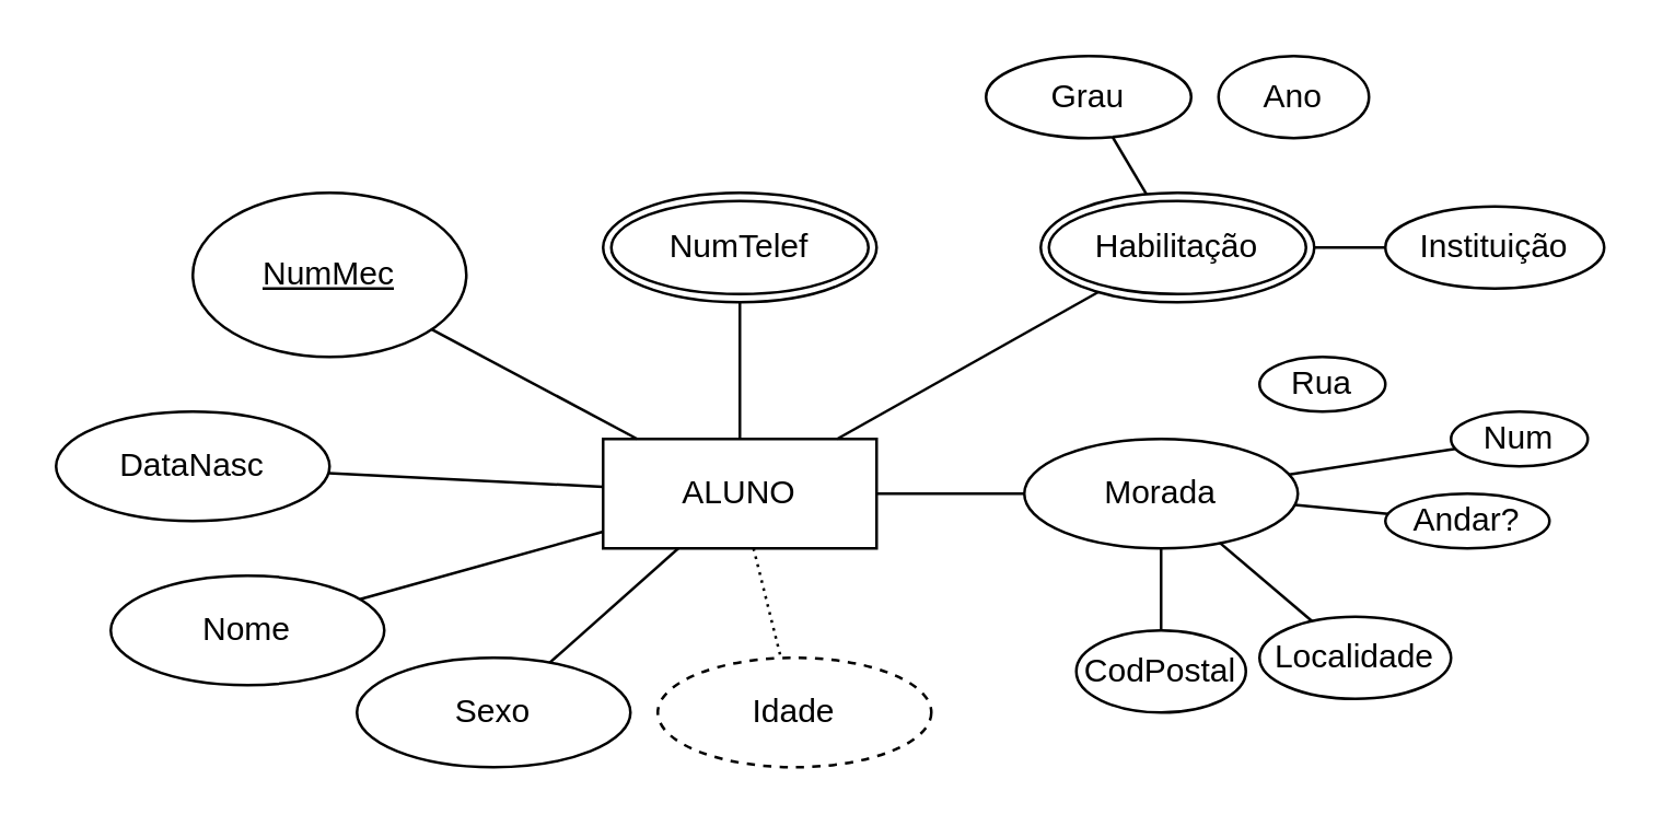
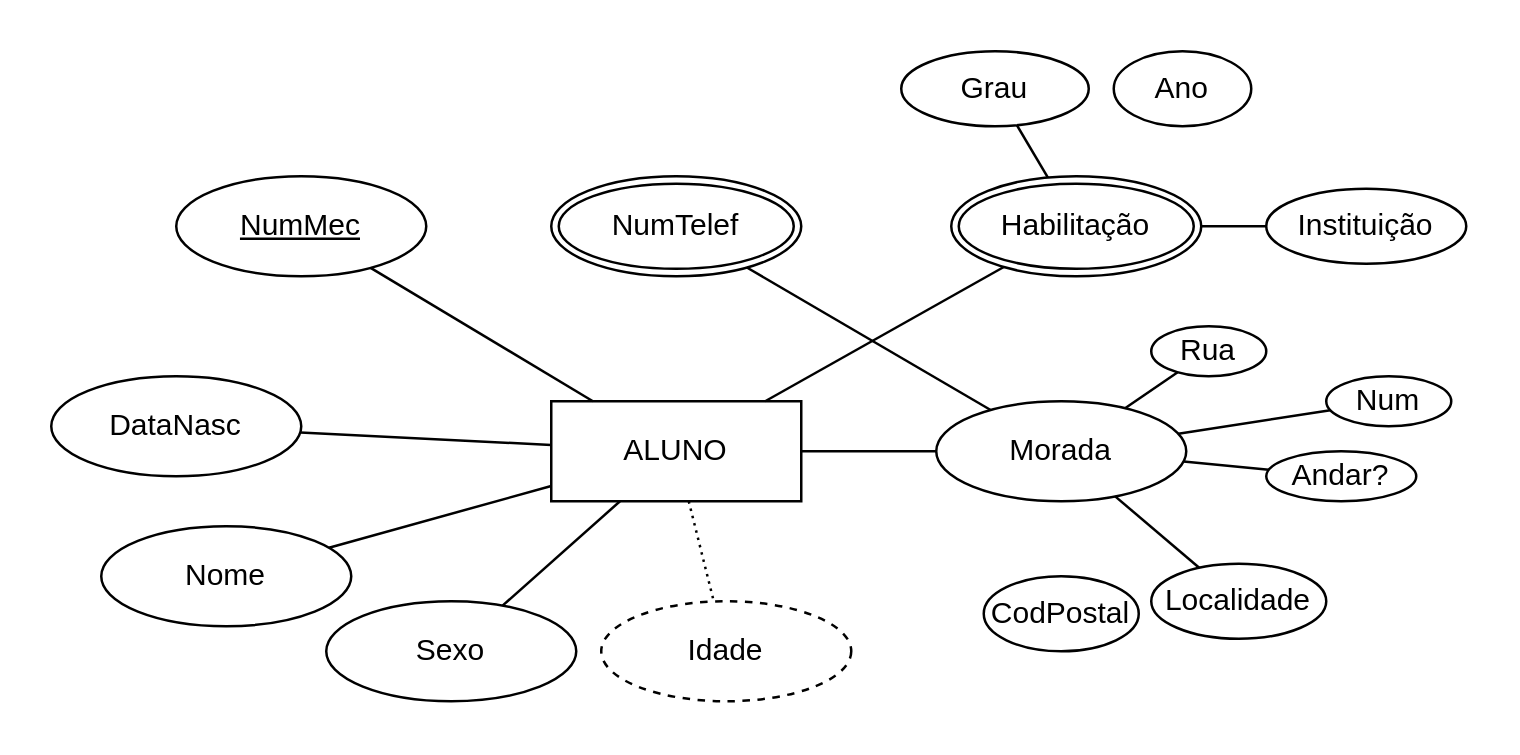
  <mxCell id="0" />
  <mxCell id="1" parent="0" />
  <mxCell id="2" value="ALUNO" style="whiteSpace=wrap;html=1;align=center;" vertex="1" parent="1"><mxGeometry x="220" y="160" width="100" height="40" as="geometry" /></mxCell>
  <mxCell id="3" value="Nome" style="ellipse;whiteSpace=wrap;html=1;align=center;" vertex="1" parent="1"><mxGeometry x="40" y="210" width="100" height="40" as="geometry" /></mxCell>
  <mxCell id="4" value="Sexo" style="ellipse;whiteSpace=wrap;html=1;align=center;" vertex="1" parent="1"><mxGeometry x="130" y="240" width="100" height="40" as="geometry" /></mxCell>
  <mxCell id="5" value="DataNasc" style="ellipse;whiteSpace=wrap;html=1;align=center;" vertex="1" parent="1"><mxGeometry x="20" y="150" width="100" height="40" as="geometry" /></mxCell>
- <mxCell id="6" value="NumMec" style="ellipse;whiteSpace=wrap;html=1;align=center;fontStyle=4;" vertex="1" parent="1"><mxGeometry x="70" y="70" width="100" height="60" as="geometry" /></mxCell>
+ <mxCell id="6" value="NumMec" style="ellipse;whiteSpace=wrap;html=1;align=center;fontStyle=4;" vertex="1" parent="1"><mxGeometry x="70" y="70" width="100" height="40" as="geometry" /></mxCell>
  <mxCell id="7" value="" style="endArrow=none;html=1;rounded=0;" edge="1" parent="1" source="3" target="2"><mxGeometry relative="1" as="geometry"><mxPoint x="250" y="340" as="sourcePoint" /><mxPoint x="410" y="340" as="targetPoint" /></mxGeometry></mxCell>
  <mxCell id="8" value="" style="endArrow=none;html=1;rounded=0;" edge="1" parent="1" source="2" target="4"><mxGeometry relative="1" as="geometry"><mxPoint x="250" y="340" as="sourcePoint" /><mxPoint x="410" y="340" as="targetPoint" /></mxGeometry></mxCell>
  <mxCell id="9" value="" style="endArrow=none;html=1;rounded=0;" edge="1" parent="1" source="2" target="5"><mxGeometry relative="1" as="geometry"><mxPoint x="250" y="340" as="sourcePoint" /><mxPoint x="90" y="210" as="targetPoint" /></mxGeometry></mxCell>
  <mxCell id="10" value="" style="endArrow=none;html=1;rounded=0;" edge="1" parent="1" source="2" target="6"><mxGeometry relative="1" as="geometry"><mxPoint x="250" y="340" as="sourcePoint" /><mxPoint x="410" y="340" as="targetPoint" /></mxGeometry></mxCell>
  <mxCell id="11" value="Idade" style="ellipse;whiteSpace=wrap;html=1;align=center;dashed=1;" vertex="1" parent="1"><mxGeometry x="240" y="240" width="100" height="40" as="geometry" /></mxCell>
  <mxCell id="12" value="" style="endArrow=none;html=1;rounded=0;dashed=1;dashPattern=1 2;" edge="1" parent="1" source="2" target="11"><mxGeometry relative="1" as="geometry"><mxPoint x="250" y="340" as="sourcePoint" /><mxPoint x="410" y="340" as="targetPoint" /></mxGeometry></mxCell>
  <mxCell id="13" value="NumTelef" style="ellipse;shape=doubleEllipse;margin=3;whiteSpace=wrap;html=1;align=center;" vertex="1" parent="1"><mxGeometry x="220" y="70" width="100" height="40" as="geometry" /></mxCell>
  <mxCell id="14" value="Habilitação" style="ellipse;shape=doubleEllipse;margin=3;whiteSpace=wrap;html=1;align=center;" vertex="1" parent="1"><mxGeometry x="380" y="70" width="100" height="40" as="geometry" /></mxCell>
- <mxCell id="15" value="" style="endArrow=none;html=1;rounded=0;" edge="1" parent="1" source="13" target="2"><mxGeometry relative="1" as="geometry"><mxPoint x="270" y="250" as="sourcePoint" /><mxPoint x="430" y="250" as="targetPoint" /></mxGeometry></mxCell>
+ <mxCell id="15" value="" style="endArrow=none;html=1;rounded=0;" edge="1" parent="1" source="13" target="17"><mxGeometry relative="1" as="geometry"><mxPoint x="270" y="250" as="sourcePoint" /><mxPoint x="430" y="250" as="targetPoint" /></mxGeometry></mxCell>
  <mxCell id="16" value="" style="endArrow=none;html=1;rounded=0;" edge="1" parent="1" source="2" target="14"><mxGeometry relative="1" as="geometry"><mxPoint x="270" y="250" as="sourcePoint" /><mxPoint x="430" y="250" as="targetPoint" /></mxGeometry></mxCell>
  <mxCell id="17" value="Morada" style="ellipse;whiteSpace=wrap;html=1;align=center;" vertex="1" parent="1"><mxGeometry x="374" y="160" width="100" height="40" as="geometry" /></mxCell>
  <mxCell id="18" value="" style="endArrow=none;html=1;rounded=0;" edge="1" parent="1" source="2" target="17"><mxGeometry relative="1" as="geometry"><mxPoint x="270" y="250" as="sourcePoint" /><mxPoint x="430" y="250" as="targetPoint" /></mxGeometry></mxCell>
  <mxCell id="19" value="CodPostal" style="ellipse;whiteSpace=wrap;html=1;align=center;" vertex="1" parent="1"><mxGeometry x="393" y="230" width="62" height="30" as="geometry" /></mxCell>
- <mxCell id="20" value="" style="endArrow=none;html=1;rounded=0;" edge="1" parent="1" source="17" target="19"><mxGeometry relative="1" as="geometry"><mxPoint x="270" y="250" as="sourcePoint" /><mxPoint x="430" y="250" as="targetPoint" /></mxGeometry></mxCell>
  <mxCell id="21" value="Localidade" style="ellipse;whiteSpace=wrap;html=1;align=center;" vertex="1" parent="1"><mxGeometry x="460" y="225" width="70" height="30" as="geometry" /></mxCell>
  <mxCell id="22" value="" style="endArrow=none;html=1;rounded=0;" edge="1" parent="1" source="17" target="21"><mxGeometry relative="1" as="geometry"><mxPoint x="270" y="250" as="sourcePoint" /><mxPoint x="430" y="250" as="targetPoint" /></mxGeometry></mxCell>
  <mxCell id="23" value="Andar?" style="ellipse;whiteSpace=wrap;html=1;align=center;" vertex="1" parent="1"><mxGeometry x="506" y="180" width="60" height="20" as="geometry" /></mxCell>
  <mxCell id="24" value="" style="endArrow=none;html=1;rounded=0;" edge="1" parent="1" source="17" target="23"><mxGeometry relative="1" as="geometry"><mxPoint x="270" y="250" as="sourcePoint" /><mxPoint x="430" y="250" as="targetPoint" /></mxGeometry></mxCell>
  <mxCell id="25" value="Num" style="ellipse;whiteSpace=wrap;html=1;align=center;" vertex="1" parent="1"><mxGeometry x="530" y="150" width="50" height="20" as="geometry" /></mxCell>
  <mxCell id="26" value="" style="endArrow=none;html=1;rounded=0;" edge="1" parent="1" source="17" target="25"><mxGeometry relative="1" as="geometry"><mxPoint x="270" y="250" as="sourcePoint" /><mxPoint x="430" y="250" as="targetPoint" /></mxGeometry></mxCell>
  <mxCell id="27" value="Rua" style="ellipse;whiteSpace=wrap;html=1;align=center;" vertex="1" parent="1"><mxGeometry x="460" y="130" width="46" height="20" as="geometry" /></mxCell>
+ <mxCell id="28" value="" style="endArrow=none;html=1;rounded=0;" edge="1" parent="1" source="17" target="27"><mxGeometry relative="1" as="geometry"><mxPoint x="270" y="250" as="sourcePoint" /><mxPoint x="430" y="250" as="targetPoint" /></mxGeometry></mxCell>
  <mxCell id="29" value="Grau" style="ellipse;whiteSpace=wrap;html=1;align=center;" vertex="1" parent="1"><mxGeometry x="360" y="20" width="75" height="30" as="geometry" /></mxCell>
  <mxCell id="30" value="" style="endArrow=none;html=1;rounded=0;" edge="1" parent="1" source="29" target="14"><mxGeometry relative="1" as="geometry"><mxPoint x="270" y="250" as="sourcePoint" /><mxPoint x="430" y="250" as="targetPoint" /></mxGeometry></mxCell>
  <mxCell id="31" value="Ano" style="ellipse;whiteSpace=wrap;html=1;align=center;" vertex="1" parent="1"><mxGeometry x="445" y="20" width="55" height="30" as="geometry" /></mxCell>
  <mxCell id="32" value="Instituição" style="ellipse;whiteSpace=wrap;html=1;align=center;" vertex="1" parent="1"><mxGeometry x="506" y="75" width="80" height="30" as="geometry" /></mxCell>
  <mxCell id="33" value="" style="endArrow=none;html=1;rounded=0;" edge="1" parent="1" source="14" target="32"><mxGeometry relative="1" as="geometry"><mxPoint x="270" y="250" as="sourcePoint" /><mxPoint x="430" y="250" as="targetPoint" /></mxGeometry></mxCell>
